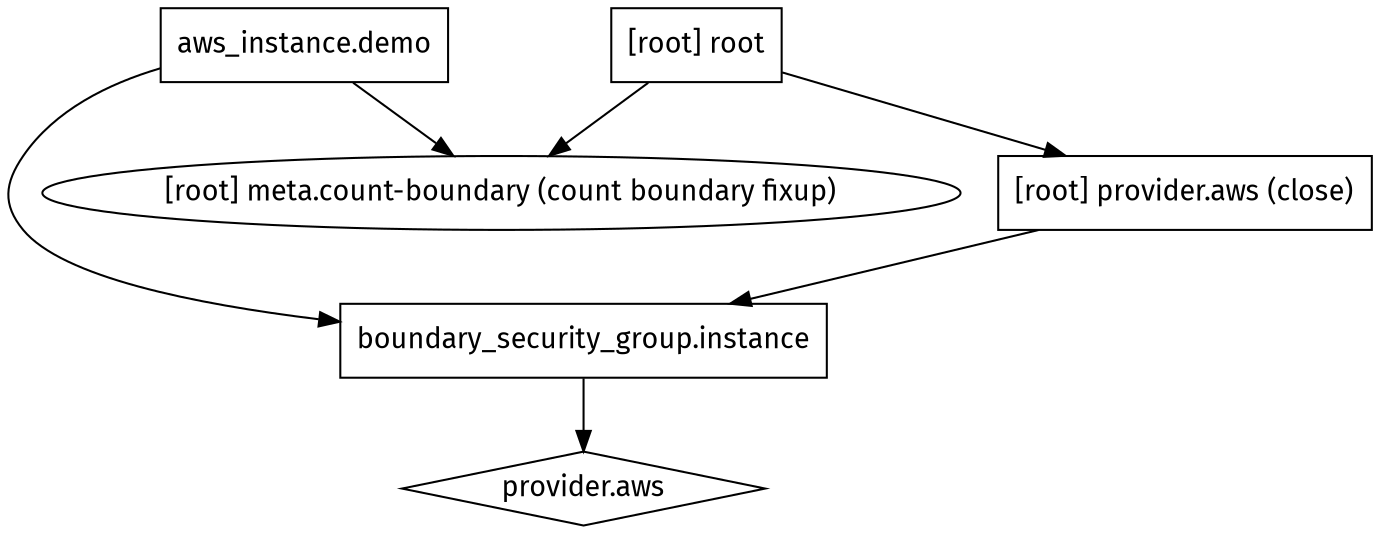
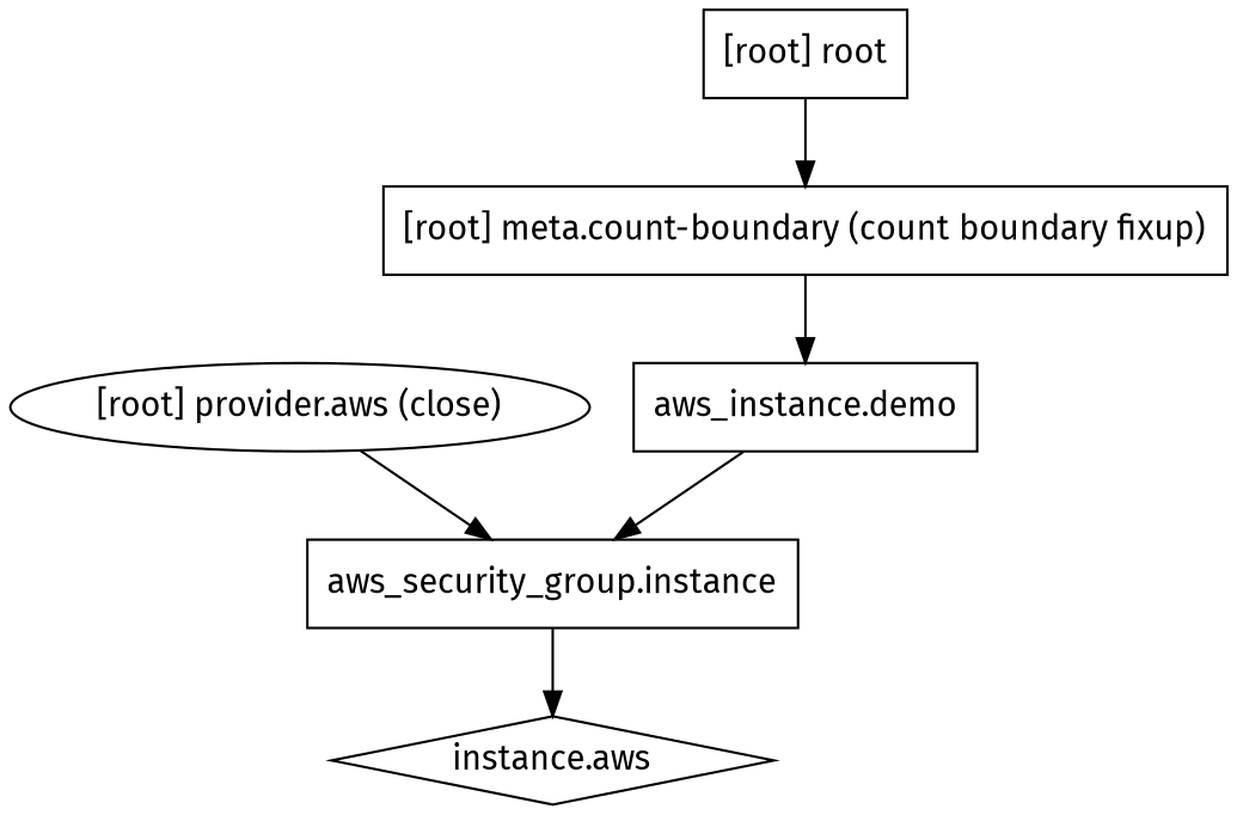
  digraph {
    compound=true
    fontname="Fira Sans"
    newrank=true
    node [fontname="Fira Sans" shape=box]
    edge [fontname="Fira Sans"]
    n1 [label="aws_instance.demo"]
-   n2 [label="boundary_security_group.instance"]
-   n3 [label="provider.aws" shape=diamond]
-   "[root] meta.count-boundary (count boundary fixup)" [shape=""]
-   "[root] provider.aws (close)"
+   n2 [label="aws_security_group.instance"]
+   n3 [label="instance.aws" shape=diamond]
+   "[root] meta.count-boundary (count boundary fixup)"
+   "[root] provider.aws (close)" [shape=""]
    "[root] root"
    subgraph sub_1 {
      n1
      n2
      n3
      "[root] meta.count-boundary (count boundary fixup)"
      "[root] provider.aws (close)"
      "[root] root"
    }
    n1 -> n2
    n2 -> n3
-   n1 -> "[root] meta.count-boundary (count boundary fixup)"
+   "[root] meta.count-boundary (count boundary fixup)" -> n1
    "[root] provider.aws (close)" -> n2
    "[root] root" -> "[root] meta.count-boundary (count boundary fixup)"
-   "[root] root" -> "[root] provider.aws (close)"
  }
